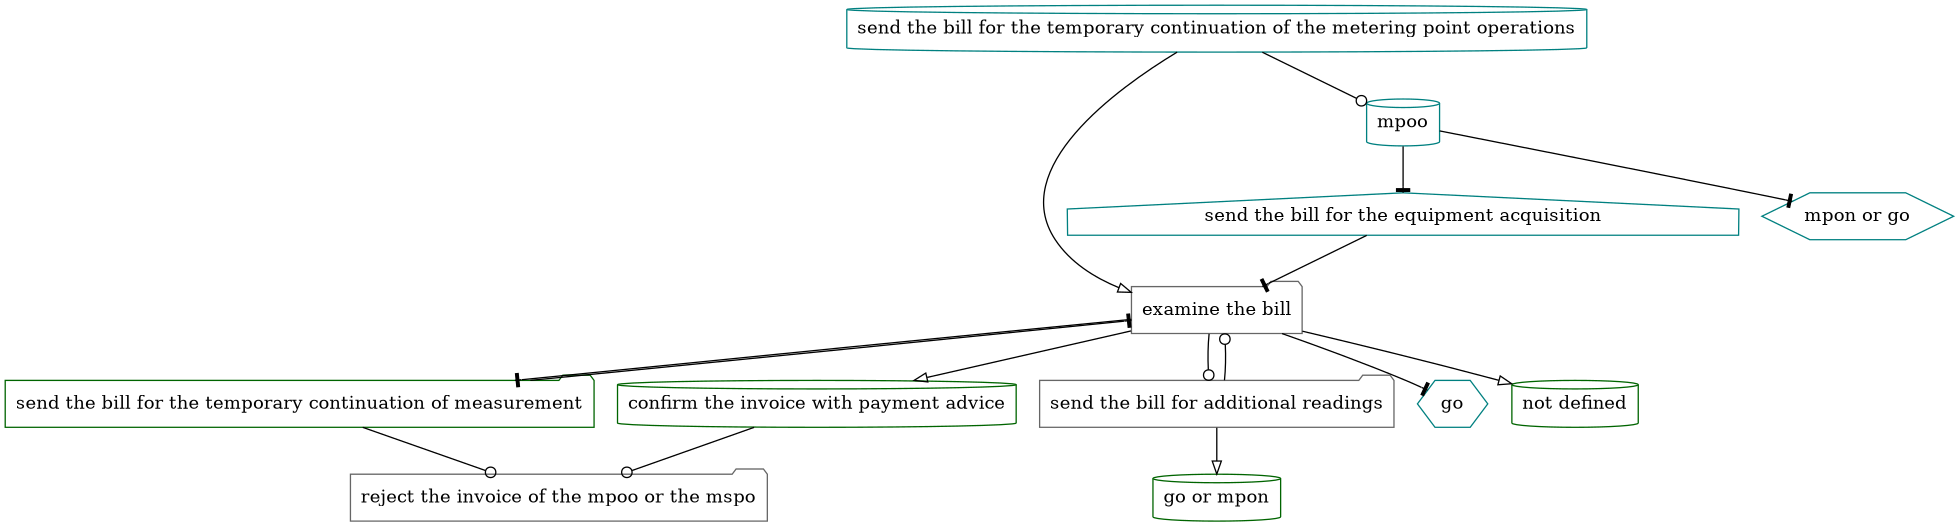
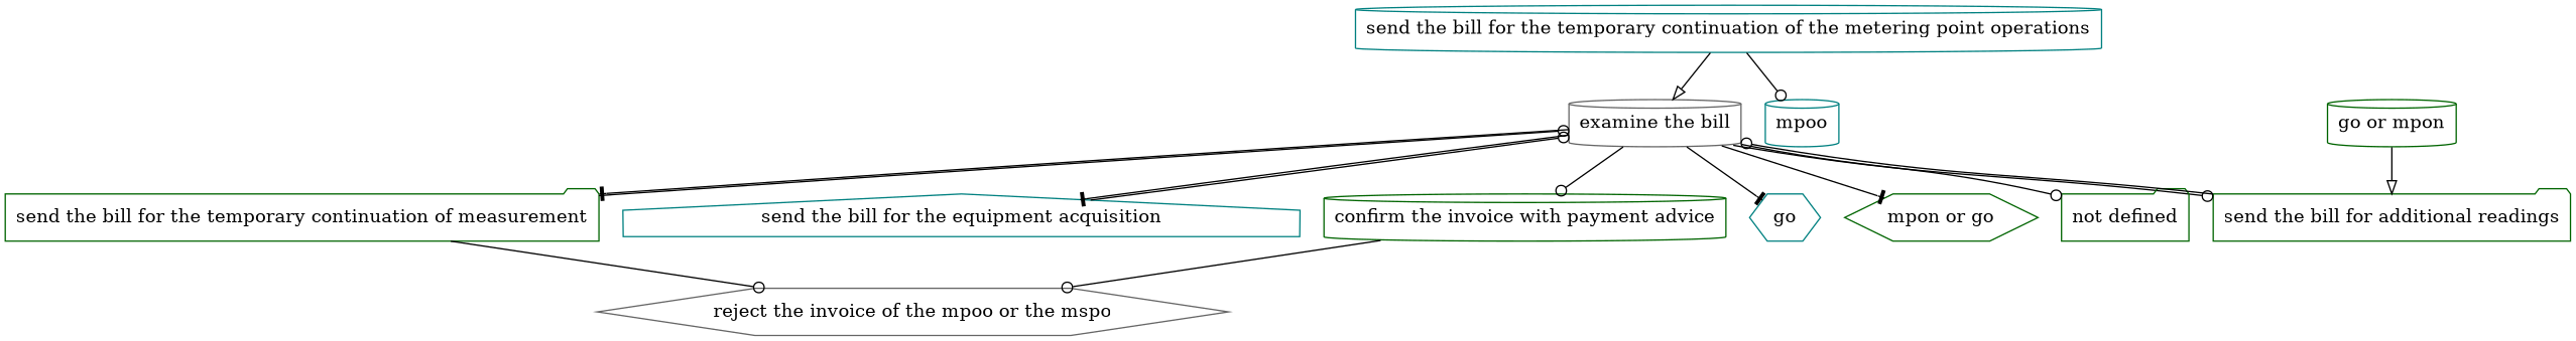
  strict digraph {
    node [color=teal shape=cylinder]
    edge [arrowhead=odot attrs="{'type': 'flow', 'label': 'flow'}"]
    "send the bill for the temporary continuation of the metering point operations" [attrs="{'type': 'Activity', 'label': 'send the bill for the temporary continuation of the metering point operations'}"]
-   "examine the bill" [attrs="{'type': 'Activity', 'label': 'examine the bill'}" color=gray40 shape=folder]
+   "examine the bill" [attrs="{'type': 'Activity', 'label': 'examine the bill'}" color=gray40]
    mpoo [attrs="{'type': 'Actor', 'label': 'mpoo'}"]
    "send the bill for the temporary continuation of measurement" [attrs="{'type': 'Activity', 'label': 'send the bill for the temporary continuation of measurement'}" color=darkgreen shape=folder]
-   "send the bill for additional readings" [attrs="{'type': 'Activity', 'label': 'send the bill for additional readings'}" color=gray40 shape=folder]
+   "send the bill for additional readings" [attrs="{'type': 'Activity', 'label': 'send the bill for additional readings'}" color=darkgreen shape=folder]
    "send the bill for the equipment acquisition" [attrs="{'type': 'Activity', 'label': 'send the bill for the equipment acquisition'}" shape=house]
    "confirm the invoice with payment advice" [attrs="{'type': 'Activity', 'label': 'confirm the invoice with payment advice'}" color=darkgreen]
    go [attrs="{'type': 'Actor', 'label': 'go'}" shape=hexagon]
-   "mpon or go" [attrs="{'type': 'Actor', 'label': 'mpon or go'}" shape=hexagon]
-   "not defined" [attrs="{'type': 'Actor', 'label': 'not defined'}" color=darkgreen]
-   "reject the invoice of the mpoo or the mspo" [attrs="{'type': 'Activity', 'label': 'reject the invoice of the mpoo or the mspo'}" color=gray40 shape=folder]
+   "mpon or go" [attrs="{'type': 'Actor', 'label': 'mpon or go'}" color=darkgreen shape=hexagon]
+   "not defined" [attrs="{'type': 'Actor', 'label': 'not defined'}" color=darkgreen shape=folder]
+   "reject the invoice of the mpoo or the mspo" [attrs="{'type': 'Activity', 'label': 'reject the invoice of the mpoo or the mspo'}" color=gray40 shape=hexagon]
    "go or mpon" [attrs="{'type': 'Actor', 'label': 'go or mpon'}" color=darkgreen]
    "send the bill for the temporary continuation of the metering point operations" -> "examine the bill" [arrowhead=onormal]
    "send the bill for the temporary continuation of the metering point operations" -> mpoo [attrs="{'type': 'actor performer', 'label': 'actor performer'}"]
    "examine the bill" -> "send the bill for the temporary continuation of measurement" [arrowhead=tee]
    "examine the bill" -> "send the bill for additional readings"
-   mpoo -> "send the bill for the equipment acquisition" [arrowhead=tee]
-   "examine the bill" -> "confirm the invoice with payment advice" [arrowhead=onormal]
+   "examine the bill" -> "send the bill for the equipment acquisition" [arrowhead=tee]
+   "examine the bill" -> "confirm the invoice with payment advice"
    "examine the bill" -> go [arrowhead=tee attrs="{'type': 'actor performer', 'label': 'actor performer'}"]
-   mpoo -> "mpon or go" [arrowhead=tee attrs="{'type': 'actor performer', 'label': 'actor performer'}"]
-   "examine the bill" -> "not defined" [arrowhead=onormal attrs="{'type': 'actor performer', 'label': 'actor performer'}"]
-   "send the bill for the temporary continuation of measurement" -> "examine the bill" [arrowhead=tee]
+   "examine the bill" -> "mpon or go" [arrowhead=tee attrs="{'type': 'actor performer', 'label': 'actor performer'}"]
+   "examine the bill" -> "not defined" [attrs="{'type': 'actor performer', 'label': 'actor performer'}"]
+   "send the bill for the temporary continuation of measurement" -> "examine the bill"
    "send the bill for the temporary continuation of measurement" -> "reject the invoice of the mpoo or the mspo" [attrs="{'type': 'actor performer', 'label': 'actor performer'}"]
    "send the bill for additional readings" -> "examine the bill"
-   "send the bill for additional readings" -> "go or mpon" [arrowhead=onormal attrs="{'type': 'actor performer', 'label': 'actor performer'}"]
-   "send the bill for the equipment acquisition" -> "examine the bill" [arrowhead=tee]
+   "go or mpon" -> "send the bill for additional readings" [arrowhead=onormal attrs="{'type': 'actor performer', 'label': 'actor performer'}"]
+   "send the bill for the equipment acquisition" -> "examine the bill"
    "confirm the invoice with payment advice" -> "reject the invoice of the mpoo or the mspo"
  }
